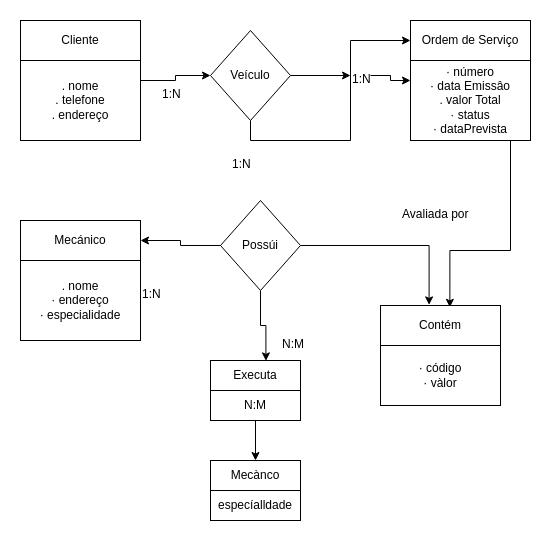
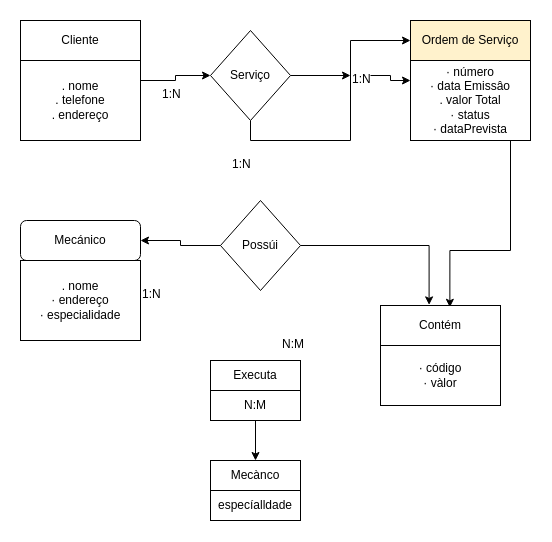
  <mxCell id="0" />
  <mxCell id="1" parent="0" />
  <mxCell id="2" value="Cliente" style="rounded=0;whiteSpace=wrap;html=1;" vertex="1" parent="1"><mxGeometry x="20" width="120" height="40" as="geometry" y="20" /></mxCell>
  <mxCell id="3" style="edgeStyle=orthogonalEdgeStyle;rounded=0;orthogonalLoop=1;jettySize=auto;html=1;exitX=0.5;exitY=0;exitDx=0;exitDy=0;entryX=0.5;entryY=1;entryDx=0;entryDy=0;endArrow=none;" edge="1" parent="1" source="5" target="2"><mxGeometry relative="1" as="geometry" /></mxCell>
  <mxCell id="4" style="edgeStyle=orthogonalEdgeStyle;rounded=0;orthogonalLoop=1;jettySize=auto;html=1;exitX=1;exitY=0.25;exitDx=0;exitDy=0;entryX=0;entryY=0.5;entryDx=0;entryDy=0;" edge="1" parent="1" source="5" target="8"><mxGeometry relative="1" as="geometry" /></mxCell>
  <mxCell id="5" value="&lt;div&gt;. nome&lt;/div&gt;&lt;div&gt;. telefone&lt;/div&gt;&lt;div&gt;. endereço&lt;/div&gt;" style="rounded=0;whiteSpace=wrap;html=1;" vertex="1" parent="1"><mxGeometry x="20" y="60" width="120" height="80" as="geometry" /></mxCell>
  <mxCell id="6" style="edgeStyle=orthogonalEdgeStyle;rounded=0;orthogonalLoop=1;jettySize=auto;html=1;exitX=1;exitY=0.5;exitDx=0;exitDy=0;entryX=0;entryY=0.25;entryDx=0;entryDy=0;" edge="1" parent="1" source="8" target="25"><mxGeometry relative="1" as="geometry" /></mxCell>
  <mxCell id="7" style="edgeStyle=orthogonalEdgeStyle;rounded=0;orthogonalLoop=1;jettySize=auto;html=1;exitX=0.5;exitY=1;exitDx=0;exitDy=0;" edge="1" parent="1" source="8" target="9"><mxGeometry relative="1" as="geometry" /></mxCell>
- <mxCell id="8" value="Veículo" style="rhombus;whiteSpace=wrap;html=1;" vertex="1" parent="1"><mxGeometry x="210" y="30" width="80" height="90" as="geometry" /></mxCell>
- <mxCell id="9" value="Ordem de Serviço" style="rounded=0;whiteSpace=wrap;html=1;" vertex="1" parent="1"><mxGeometry x="410" width="120" height="40" as="geometry" y="20" /></mxCell>
+ <mxCell id="8" value="Serviço" style="rhombus;whiteSpace=wrap;html=1;" vertex="1" parent="1"><mxGeometry x="210" y="30" width="80" height="90" as="geometry" /></mxCell>
+ <mxCell id="9" value="Ordem de Serviço" style="rounded=0;whiteSpace=wrap;html=1;fillColor=#fff2cc;" vertex="1" parent="1"><mxGeometry x="410" width="120" height="40" as="geometry" y="20" /></mxCell>
  <mxCell id="10" style="edgeStyle=orthogonalEdgeStyle;rounded=0;orthogonalLoop=1;jettySize=auto;html=1;exitX=0.5;exitY=1;exitDx=0;exitDy=0;entryX=0.578;entryY=0.045;entryDx=0;entryDy=0;entryPerimeter=0;" edge="1" parent="1" source="11" target="16"><mxGeometry relative="1" as="geometry"><mxPoint x="450" y="300" as="targetPoint" /><Array as="points"><mxPoint x="510" y="140" /><mxPoint x="510" y="250" /><mxPoint x="449" y="250" /></Array></mxGeometry></mxCell>
  <mxCell id="11" value="&lt;div&gt;· número&lt;/div&gt;&lt;div&gt;· data Emissâo&lt;/div&gt;&lt;div&gt;. valor Total&lt;/div&gt;&lt;div&gt;· status&lt;/div&gt;&lt;div&gt;· dataPrevista&lt;/div&gt;" style="rounded=0;whiteSpace=wrap;html=1;" vertex="1" parent="1"><mxGeometry x="410" y="60" width="120" height="80" as="geometry" /></mxCell>
  <mxCell id="12" style="edgeStyle=orthogonalEdgeStyle;rounded=0;orthogonalLoop=1;jettySize=auto;html=1;exitX=1;exitY=0.5;exitDx=0;exitDy=0;entryX=0.405;entryY=-0.015;entryDx=0;entryDy=0;entryPerimeter=0;" edge="1" parent="1" source="13" target="16"><mxGeometry relative="1" as="geometry"><mxPoint x="430" y="300" as="targetPoint" /></mxGeometry></mxCell>
  <mxCell id="13" value="Possúi" style="rhombus;whiteSpace=wrap;html=1;" vertex="1" parent="1"><mxGeometry x="220" y="200" width="80" height="90" as="geometry" /></mxCell>
- <mxCell id="14" value="Mecánico" style="rounded=0;whiteSpace=wrap;html=1;" vertex="1" parent="1"><mxGeometry x="20" y="220" width="120" height="40" as="geometry" /></mxCell>
+ <mxCell id="14" value="Mecánico" style="whiteSpace=wrap;html=1;rounded=1;" vertex="1" parent="1"><mxGeometry x="20" y="220" width="120" height="40" as="geometry" /></mxCell>
  <mxCell id="15" value="&lt;div&gt;. nome&lt;/div&gt;&lt;div&gt;· endereço&lt;/div&gt;&lt;div&gt;· especialidade&lt;/div&gt;" style="rounded=0;whiteSpace=wrap;html=1;" vertex="1" parent="1"><mxGeometry x="20" y="260" width="120" height="80" as="geometry" /></mxCell>
  <mxCell id="16" value="Contém" style="rounded=0;whiteSpace=wrap;html=1;" vertex="1" parent="1"><mxGeometry x="380" y="305" width="120" height="40" as="geometry" /></mxCell>
  <mxCell id="17" value="&lt;div&gt;· código&lt;/div&gt;&lt;div&gt;· vàlor&lt;/div&gt;" style="rounded=0;whiteSpace=wrap;html=1;" vertex="1" parent="1"><mxGeometry x="380" y="345" width="120" height="60" as="geometry" /></mxCell>
  <mxCell id="18" value="Executa" style="rounded=0;whiteSpace=wrap;html=1;" vertex="1" parent="1"><mxGeometry x="210" y="360" width="90" height="30" as="geometry" /></mxCell>
  <mxCell id="19" style="edgeStyle=orthogonalEdgeStyle;rounded=0;orthogonalLoop=1;jettySize=auto;html=1;exitX=0.5;exitY=1;exitDx=0;exitDy=0;entryX=0.5;entryY=0;entryDx=0;entryDy=0;" edge="1" parent="1" source="20" target="21"><mxGeometry relative="1" as="geometry" /></mxCell>
  <mxCell id="20" value="N:M" style="rounded=0;whiteSpace=wrap;html=1;" vertex="1" parent="1"><mxGeometry x="210" y="390" width="90" height="30" as="geometry" /></mxCell>
  <mxCell id="21" value="Mecànco" style="rounded=0;whiteSpace=wrap;html=1;" vertex="1" parent="1"><mxGeometry x="210" y="460" width="90" height="30" as="geometry" /></mxCell>
  <mxCell id="22" value="especíalldade" style="rounded=0;whiteSpace=wrap;html=1;" vertex="1" parent="1"><mxGeometry x="210" y="490" width="90" height="30" as="geometry" /></mxCell>
  <mxCell id="23" value="1:N" style="text;whiteSpace=wrap;" vertex="1" parent="1"><mxGeometry x="160" y="80" width="50" height="40" as="geometry" /></mxCell>
  <mxCell id="24" style="edgeStyle=orthogonalEdgeStyle;rounded=0;orthogonalLoop=1;jettySize=auto;html=1;exitX=1;exitY=0.25;exitDx=0;exitDy=0;entryX=0;entryY=0.25;entryDx=0;entryDy=0;" edge="1" parent="1" source="25" target="11"><mxGeometry relative="1" as="geometry" /></mxCell>
  <mxCell id="25" value="1:N" style="text;whiteSpace=wrap;" vertex="1" parent="1"><mxGeometry x="350" y="65" width="20" height="40" as="geometry" /></mxCell>
  <mxCell id="26" value="1:N" style="text;whiteSpace=wrap;" vertex="1" parent="1"><mxGeometry x="230" y="150" width="50" height="40" as="geometry" /></mxCell>
  <mxCell id="27" value="1:N" style="text;whiteSpace=wrap;" vertex="1" parent="1"><mxGeometry x="140" y="280" width="50" height="40" as="geometry" /></mxCell>
  <mxCell id="28" value="N:M" style="text;whiteSpace=wrap;" vertex="1" parent="1"><mxGeometry x="280" y="330" width="60" height="40" as="geometry" /></mxCell>
- <mxCell id="29" value="Avaliada por" style="text;whiteSpace=wrap;" vertex="1" parent="1"><mxGeometry x="400" y="200" width="100" height="40" as="geometry" /></mxCell>
  <mxCell id="30" style="edgeStyle=orthogonalEdgeStyle;rounded=0;orthogonalLoop=1;jettySize=auto;html=1;exitX=0;exitY=0.5;exitDx=0;exitDy=0;" edge="1" parent="1" source="13" target="14"><mxGeometry relative="1" as="geometry" /></mxCell>
- <mxCell id="31" style="edgeStyle=orthogonalEdgeStyle;rounded=0;orthogonalLoop=1;jettySize=auto;html=1;exitX=0.5;exitY=1;exitDx=0;exitDy=0;entryX=0.616;entryY=0.013;entryDx=0;entryDy=0;entryPerimeter=0;" edge="1" parent="1" source="13" target="18"><mxGeometry relative="1" as="geometry" /></mxCell>
